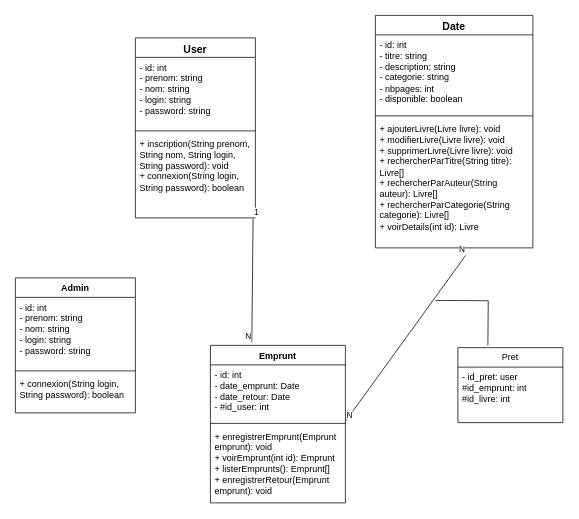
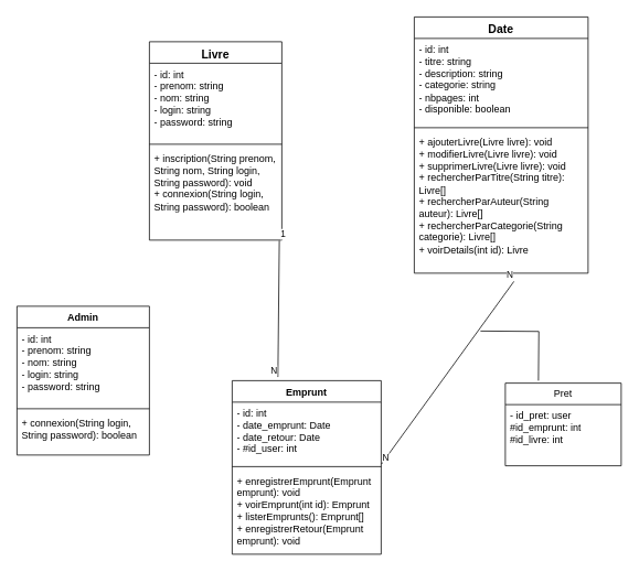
  <mxCell id="0" />
  <mxCell id="1" parent="0" />
- <mxCell id="2" value="&lt;font style=&quot;font-size: 14px;&quot;&gt;User&lt;/font&gt;" style="swimlane;fontStyle=1;align=center;verticalAlign=top;childLayout=stackLayout;horizontal=1;startSize=26;horizontalStack=0;resizeParent=1;resizeParentMax=0;resizeLast=0;collapsible=1;marginBottom=0;whiteSpace=wrap;html=1;" parent="1" vertex="1"><mxGeometry x="180" y="50" width="160" height="240" as="geometry" /></mxCell>
+ <mxCell id="2" value="&lt;font style=&quot;font-size: 14px;&quot;&gt;Livre&lt;/font&gt;" style="swimlane;fontStyle=1;align=center;verticalAlign=top;childLayout=stackLayout;horizontal=1;startSize=26;horizontalStack=0;resizeParent=1;resizeParentMax=0;resizeLast=0;collapsible=1;marginBottom=0;whiteSpace=wrap;html=1;" parent="1" vertex="1"><mxGeometry x="180" y="50" width="160" height="240" as="geometry" /></mxCell>
  <mxCell id="3" value="&lt;font style=&quot;font-size: 12px;&quot;&gt;&lt;font style=&quot;font-size: 12px;&quot;&gt;- &lt;/font&gt;&lt;font style=&quot;font-size: 12px;&quot;&gt;id: int&lt;/font&gt;&lt;/font&gt;&lt;div style=&quot;&quot;&gt;&lt;font style=&quot;font-size: 12px;&quot;&gt;- prenom: string&lt;/font&gt;&lt;/div&gt;&lt;div style=&quot;&quot;&gt;&lt;font style=&quot;font-size: 12px;&quot;&gt;- &lt;font style=&quot;font-size: 12px;&quot;&gt;nom: string&lt;/font&gt;&lt;/font&gt;&lt;/div&gt;&lt;div style=&quot;&quot;&gt;&lt;span style=&quot;background-color: initial;&quot;&gt;&lt;font style=&quot;font-size: 12px;&quot;&gt;- login: string&lt;/font&gt;&lt;/span&gt;&lt;/div&gt;&lt;div style=&quot;&quot;&gt;&lt;span style=&quot;background-color: initial;&quot;&gt;&lt;font style=&quot;font-size: 12px;&quot;&gt;- password: string&lt;/font&gt;&lt;/span&gt;&lt;/div&gt;" style="text;strokeColor=none;fillColor=none;align=left;verticalAlign=top;spacingLeft=4;spacingRight=4;overflow=hidden;rotatable=0;points=[[0,0.5],[1,0.5]];portConstraint=eastwest;whiteSpace=wrap;html=1;" parent="2" vertex="1"><mxGeometry y="26" width="160" height="94" as="geometry" /></mxCell>
  <mxCell id="4" value="" style="line;strokeWidth=1;fillColor=none;align=left;verticalAlign=middle;spacingTop=-1;spacingLeft=3;spacingRight=3;rotatable=0;labelPosition=right;points=[];portConstraint=eastwest;strokeColor=inherit;" parent="2" vertex="1"><mxGeometry y="120" width="160" height="8" as="geometry" /></mxCell>
  <mxCell id="5" value="&lt;font style=&quot;font-size: 12px;&quot;&gt;+ inscription(String prenom, String nom, String login, String password): void&lt;/font&gt;&lt;div style=&quot;&quot;&gt;&lt;font style=&quot;font-size: 12px;&quot;&gt;+ connexion(String login, String password): boolean&lt;/font&gt;&lt;/div&gt;" style="text;strokeColor=none;fillColor=none;align=left;verticalAlign=top;spacingLeft=4;spacingRight=4;overflow=hidden;rotatable=0;points=[[0,0.5],[1,0.5]];portConstraint=eastwest;whiteSpace=wrap;html=1;" parent="2" vertex="1"><mxGeometry y="128" width="160" height="112" as="geometry" /></mxCell>
  <mxCell id="6" value="&lt;font style=&quot;font-size: 14px;&quot;&gt;Date&lt;/font&gt;" style="swimlane;fontStyle=1;align=center;verticalAlign=top;childLayout=stackLayout;horizontal=1;startSize=26;horizontalStack=0;resizeParent=1;resizeParentMax=0;resizeLast=0;collapsible=1;marginBottom=0;whiteSpace=wrap;html=1;" parent="1" vertex="1"><mxGeometry x="500" y="20" width="210" height="310" as="geometry" /></mxCell>
  <mxCell id="7" value="&lt;font style=&quot;font-size: 12px;&quot;&gt;- id: int&lt;/font&gt;&lt;div style=&quot;&quot;&gt;&lt;font style=&quot;font-size: 12px;&quot;&gt;- titre: string&lt;/font&gt;&lt;/div&gt;&lt;div style=&quot;&quot;&gt;&lt;font style=&quot;font-size: 12px;&quot;&gt;- description: string&lt;/font&gt;&lt;/div&gt;&lt;div style=&quot;&quot;&gt;&lt;font style=&quot;font-size: 12px;&quot;&gt;- categorie: string&lt;/font&gt;&lt;/div&gt;&lt;div style=&quot;&quot;&gt;&lt;font style=&quot;font-size: 12px;&quot;&gt;- nbpages: int&lt;/font&gt;&lt;/div&gt;&lt;div style=&quot;&quot;&gt;&lt;font style=&quot;font-size: 12px;&quot;&gt;- disponible: boolean&lt;/font&gt;&lt;/div&gt;" style="text;strokeColor=none;fillColor=none;align=left;verticalAlign=top;spacingLeft=4;spacingRight=4;overflow=hidden;rotatable=0;points=[[0,0.5],[1,0.5]];portConstraint=eastwest;whiteSpace=wrap;html=1;" parent="6" vertex="1"><mxGeometry y="26" width="210" height="104" as="geometry" /></mxCell>
  <mxCell id="8" value="" style="line;strokeWidth=1;fillColor=none;align=left;verticalAlign=middle;spacingTop=-1;spacingLeft=3;spacingRight=3;rotatable=0;labelPosition=right;points=[];portConstraint=eastwest;strokeColor=inherit;" parent="6" vertex="1"><mxGeometry y="130" width="210" height="8" as="geometry" /></mxCell>
  <mxCell id="9" value="&lt;div&gt;+ ajouterLivre(Livre livre): void&lt;/div&gt;&lt;div&gt;+ modifierLivre(Livre livre): void&lt;/div&gt;&lt;div&gt;+ supprimerLivre(Livre livre): void&lt;/div&gt;&lt;div&gt;+ rechercherParTitre(String titre): Livre[]&lt;/div&gt;&lt;div&gt;+ rechercherParAuteur(String auteur): Livre[]&lt;/div&gt;&lt;div&gt;+ rechercherParCategorie(String categorie): Livre[]&lt;/div&gt;&lt;div&gt;+ voirDetails(int id): Livre&lt;/div&gt;" style="text;strokeColor=none;fillColor=none;align=left;verticalAlign=top;spacingLeft=4;spacingRight=4;overflow=hidden;rotatable=0;points=[[0,0.5],[1,0.5]];portConstraint=eastwest;whiteSpace=wrap;html=1;" parent="6" vertex="1"><mxGeometry y="138" width="210" height="172" as="geometry" /></mxCell>
  <mxCell id="10" value="Emprunt" style="swimlane;fontStyle=1;align=center;verticalAlign=top;childLayout=stackLayout;horizontal=1;startSize=26;horizontalStack=0;resizeParent=1;resizeParentMax=0;resizeLast=0;collapsible=1;marginBottom=0;whiteSpace=wrap;html=1;" parent="1" vertex="1"><mxGeometry x="280" y="460" width="180" height="210" as="geometry" /></mxCell>
  <mxCell id="11" value="- id: int&lt;div&gt;- date_emprunt: Date&lt;/div&gt;&lt;div&gt;- date_retour: Date&lt;/div&gt;&lt;div&gt;- &lt;span style=&quot;background-color: rgb(255, 255, 255);&quot;&gt;#id_user: int&lt;/span&gt;&lt;/div&gt;" style="text;strokeColor=none;fillColor=none;align=left;verticalAlign=top;spacingLeft=4;spacingRight=4;overflow=hidden;rotatable=0;points=[[0,0.5],[1,0.5]];portConstraint=eastwest;whiteSpace=wrap;html=1;" parent="10" vertex="1"><mxGeometry y="26" width="180" height="74" as="geometry" /></mxCell>
  <mxCell id="12" value="" style="line;strokeWidth=1;fillColor=none;align=left;verticalAlign=middle;spacingTop=-1;spacingLeft=3;spacingRight=3;rotatable=0;labelPosition=right;points=[];portConstraint=eastwest;strokeColor=inherit;" parent="10" vertex="1"><mxGeometry y="100" width="180" height="8" as="geometry" /></mxCell>
  <mxCell id="13" value="&lt;div&gt;+ enregistrerEmprunt(Emprunt emprunt): void&lt;/div&gt;&lt;div&gt;+ voirEmprunt(int id): Emprunt&lt;/div&gt;&lt;div&gt;+ listerEmprunts(): Emprunt[]&lt;/div&gt;&lt;div&gt;+ enregistrerRetour(Emprunt emprunt): void&lt;/div&gt;" style="text;strokeColor=none;fillColor=none;align=left;verticalAlign=top;spacingLeft=4;spacingRight=4;overflow=hidden;rotatable=0;points=[[0,0.5],[1,0.5]];portConstraint=eastwest;whiteSpace=wrap;html=1;" parent="10" vertex="1"><mxGeometry y="108" width="180" height="102" as="geometry" /></mxCell>
  <mxCell id="14" value="Admin" style="swimlane;fontStyle=1;align=center;verticalAlign=top;childLayout=stackLayout;horizontal=1;startSize=26;horizontalStack=0;resizeParent=1;resizeParentMax=0;resizeLast=0;collapsible=1;marginBottom=0;whiteSpace=wrap;html=1;" parent="1" vertex="1"><mxGeometry x="20" y="370" width="160" height="180" as="geometry" /></mxCell>
  <mxCell id="15" value="- id: int&lt;div&gt;- prenom: string&lt;/div&gt;&lt;div&gt;- nom: string&lt;/div&gt;&lt;div&gt;- login: string&lt;/div&gt;&lt;div&gt;- password: string&lt;/div&gt;" style="text;strokeColor=none;fillColor=none;align=left;verticalAlign=top;spacingLeft=4;spacingRight=4;overflow=hidden;rotatable=0;points=[[0,0.5],[1,0.5]];portConstraint=eastwest;whiteSpace=wrap;html=1;" parent="14" vertex="1"><mxGeometry y="26" width="160" height="94" as="geometry" /></mxCell>
  <mxCell id="16" value="" style="line;strokeWidth=1;fillColor=none;align=left;verticalAlign=middle;spacingTop=-1;spacingLeft=3;spacingRight=3;rotatable=0;labelPosition=right;points=[];portConstraint=eastwest;strokeColor=inherit;" parent="14" vertex="1"><mxGeometry y="120" width="160" height="8" as="geometry" /></mxCell>
  <mxCell id="17" value="&lt;font style=&quot;font-size: 12px;&quot;&gt;+&amp;nbsp;connexion(String login, String password): boolean&lt;/font&gt;&lt;div style=&quot;&quot;&gt;&lt;br&gt;&lt;/div&gt;" style="text;strokeColor=none;fillColor=none;align=left;verticalAlign=top;spacingLeft=4;spacingRight=4;overflow=hidden;rotatable=0;points=[[0,0.5],[1,0.5]];portConstraint=eastwest;whiteSpace=wrap;html=1;" parent="14" vertex="1"><mxGeometry y="128" width="160" height="52" as="geometry" /></mxCell>
  <mxCell id="18" value="" style="endArrow=none;html=1;rounded=0;entryX=0.478;entryY=1.012;entryDx=0;entryDy=0;entryPerimeter=0;exitX=1.002;exitY=0.118;exitDx=0;exitDy=0;exitPerimeter=0;" parent="1" source="12" edge="1"><mxGeometry relative="1" as="geometry"><mxPoint x="450" y="557.94" as="sourcePoint" /><mxPoint x="620.38" y="340.004" as="targetPoint" /></mxGeometry></mxCell>
  <mxCell id="19" value="N" style="edgeLabel;resizable=0;html=1;align=left;verticalAlign=bottom;" parent="18" connectable="0" vertex="1"><mxGeometry x="-1" relative="1" as="geometry" /></mxCell>
  <mxCell id="20" value="N" style="edgeLabel;resizable=0;html=1;align=right;verticalAlign=bottom;" parent="18" connectable="0" vertex="1"><mxGeometry x="1" relative="1" as="geometry" /></mxCell>
  <mxCell id="21" value="" style="endArrow=none;html=1;rounded=0;exitX=0.981;exitY=1.006;exitDx=0;exitDy=0;exitPerimeter=0;entryX=0.307;entryY=-0.021;entryDx=0;entryDy=0;entryPerimeter=0;" parent="1" source="5" target="10" edge="1"><mxGeometry relative="1" as="geometry"><mxPoint x="240" y="340" as="sourcePoint" /><mxPoint x="400" y="340" as="targetPoint" /></mxGeometry></mxCell>
  <mxCell id="22" value="1" style="edgeLabel;resizable=0;html=1;align=left;verticalAlign=bottom;" parent="21" connectable="0" vertex="1"><mxGeometry x="-1" relative="1" as="geometry" /></mxCell>
  <mxCell id="23" value="N" style="edgeLabel;resizable=0;html=1;align=right;verticalAlign=bottom;" parent="21" connectable="0" vertex="1"><mxGeometry x="1" relative="1" as="geometry" /></mxCell>
  <mxCell id="24" value="Pret" style="swimlane;fontStyle=0;childLayout=stackLayout;horizontal=1;startSize=26;fillColor=none;horizontalStack=0;resizeParent=1;resizeParentMax=0;resizeLast=0;collapsible=1;marginBottom=0;whiteSpace=wrap;html=1;" parent="1" vertex="1"><mxGeometry x="610" y="463" width="140" height="100" as="geometry" /></mxCell>
  <mxCell id="25" value="- id_pret: user&lt;div&gt;&lt;span style=&quot;background-color: rgb(255, 255, 255);&quot;&gt;#id_emprunt: int&lt;/span&gt;&lt;/div&gt;&lt;div&gt;&lt;span style=&quot;background-color: rgb(255, 255, 255);&quot;&gt;#id_livre&lt;/span&gt;: int&lt;/div&gt;" style="text;strokeColor=none;fillColor=none;align=left;verticalAlign=top;spacingLeft=4;spacingRight=4;overflow=hidden;rotatable=0;points=[[0,0.5],[1,0.5]];portConstraint=eastwest;whiteSpace=wrap;html=1;" parent="24" vertex="1"><mxGeometry y="26" width="140" height="74" as="geometry" /></mxCell>
  <mxCell id="26" value="" style="endArrow=none;html=1;edgeStyle=orthogonalEdgeStyle;rounded=0;" parent="1" edge="1"><mxGeometry relative="1" as="geometry"><mxPoint x="580" y="400" as="sourcePoint" /><mxPoint x="650" y="460" as="targetPoint" /></mxGeometry></mxCell>
